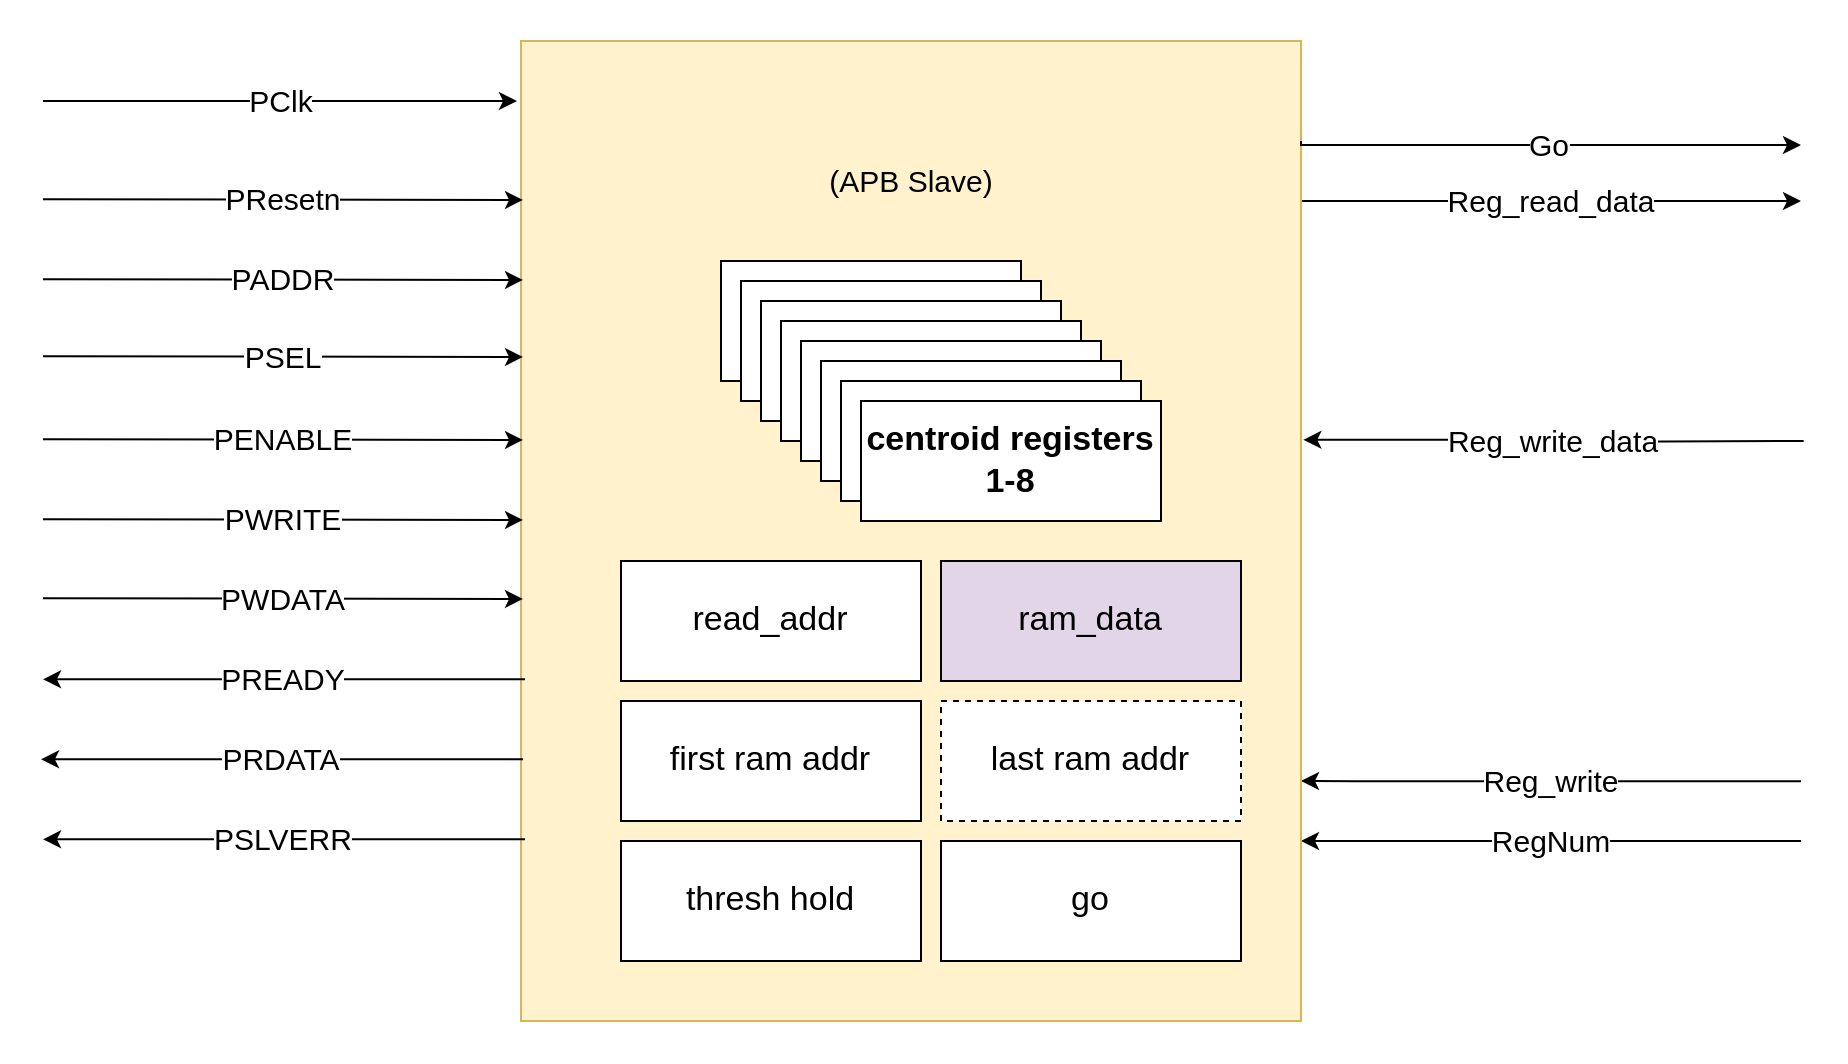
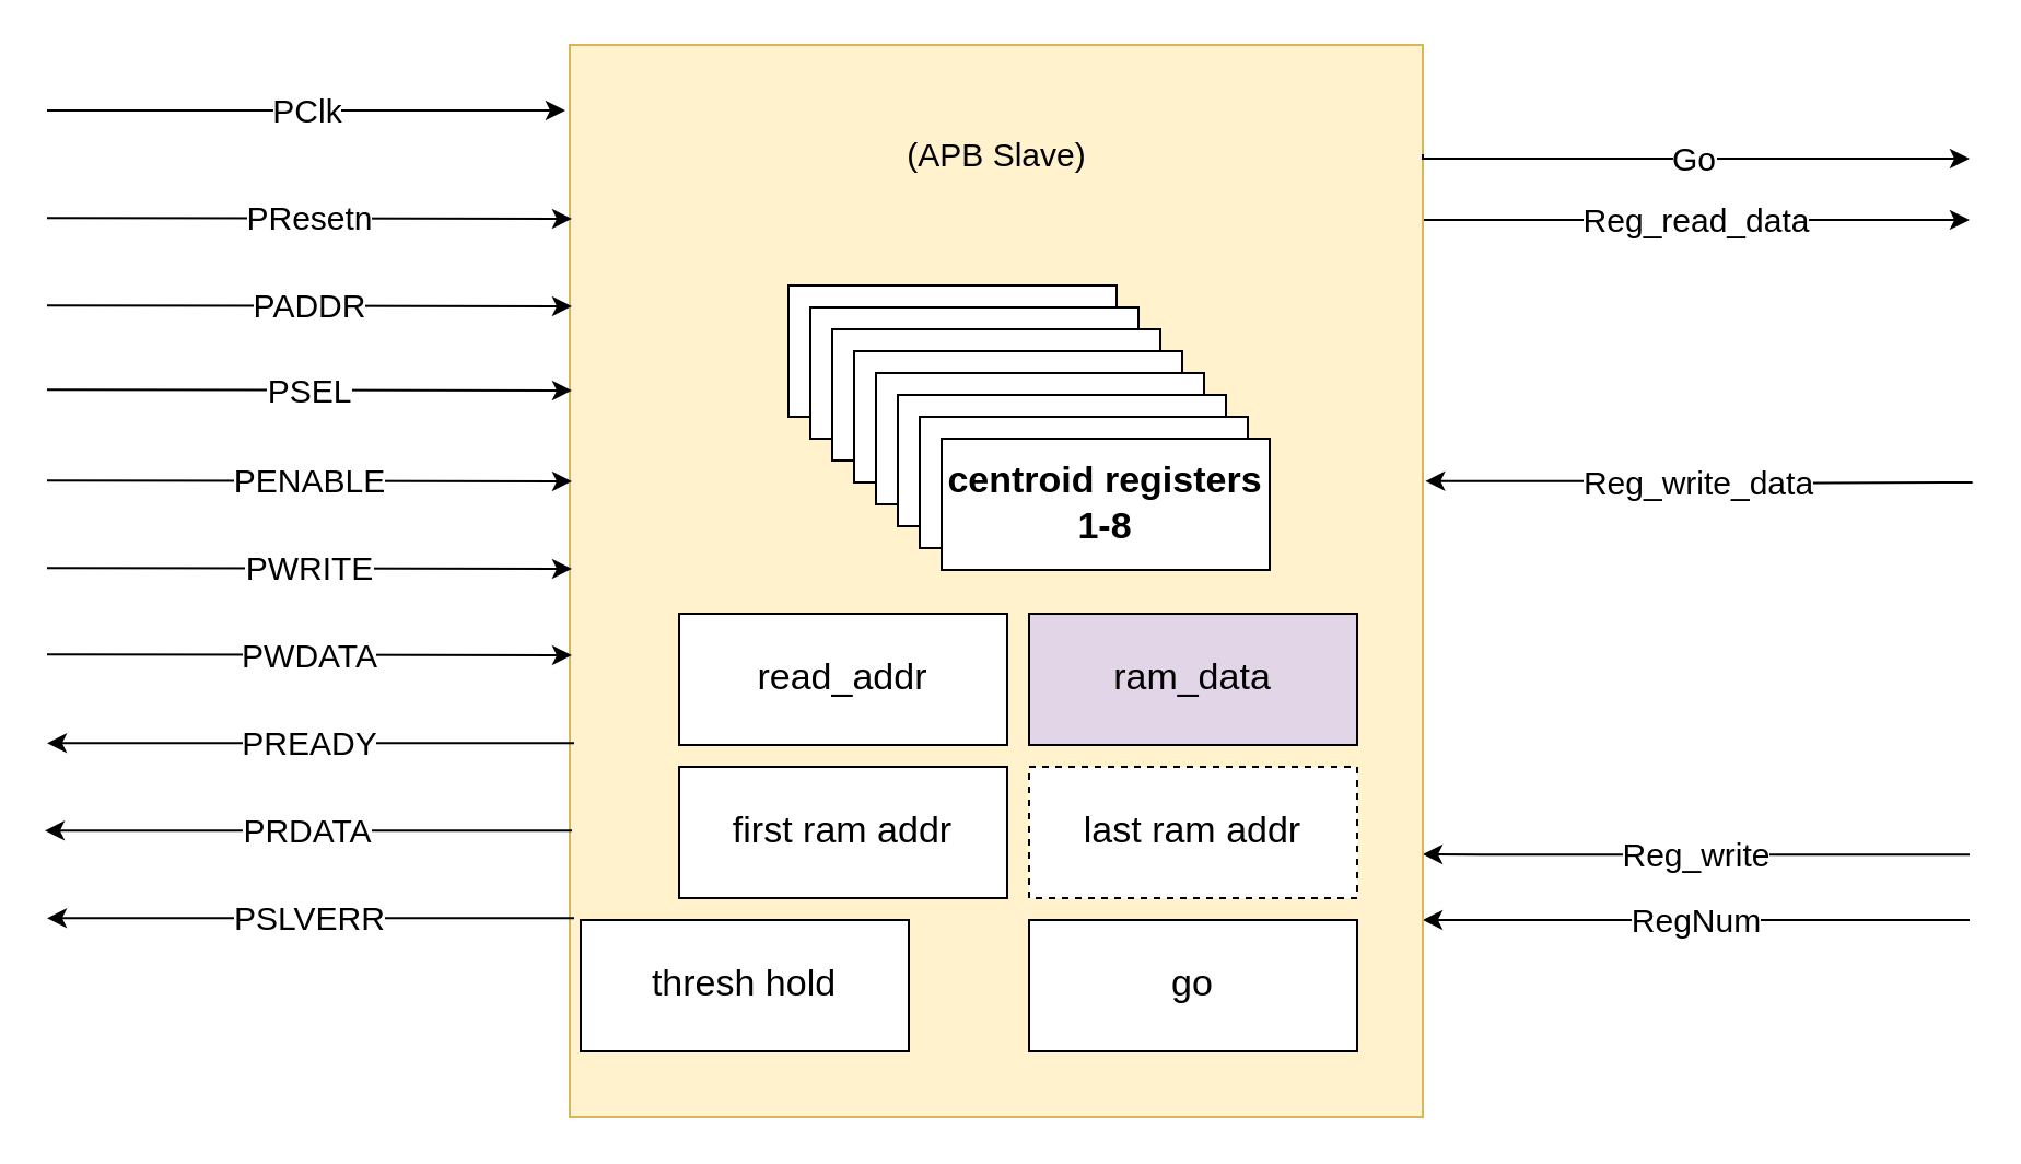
  <mxCell id="0" />
  <mxCell id="1" parent="0" />
  <mxCell id="2" value="RegNum" style="edgeStyle=orthogonalEdgeStyle;rounded=0;orthogonalLoop=1;jettySize=auto;html=1;entryX=1.001;entryY=0.909;entryDx=0;entryDy=0;entryPerimeter=0;fontSize=15;" edge="1" parent="1"><mxGeometry relative="1" as="geometry"><mxPoint x="900" y="420" as="sourcePoint" /><mxPoint x="650" y="419.96" as="targetPoint" /></mxGeometry></mxCell>
  <mxCell id="3" value="Reg_write" style="edgeStyle=orthogonalEdgeStyle;rounded=0;orthogonalLoop=1;jettySize=auto;html=1;entryX=1.011;entryY=0.818;entryDx=0;entryDy=0;entryPerimeter=0;fontSize=15;" edge="1" parent="1"><mxGeometry relative="1" as="geometry"><mxPoint x="900" y="390.08" as="sourcePoint" /><mxPoint x="650" y="390" as="targetPoint" /><Array as="points"><mxPoint x="677.36" y="390.08" /><mxPoint x="677.36" y="390.08" /></Array></mxGeometry></mxCell>
  <mxCell id="4" value="Reg_write_data" style="edgeStyle=orthogonalEdgeStyle;rounded=0;orthogonalLoop=1;jettySize=auto;html=1;exitX=0;exitY=0.75;exitDx=0;exitDy=0;fontSize=15;entryX=1.003;entryY=0.407;entryDx=0;entryDy=0;entryPerimeter=0;" edge="1" parent="1" target="6"><mxGeometry relative="1" as="geometry"><mxPoint x="901.32" y="220" as="sourcePoint" /><mxPoint x="700" y="220" as="targetPoint" /></mxGeometry></mxCell>
  <mxCell id="5" value="Reg_read_data" style="edgeStyle=orthogonalEdgeStyle;rounded=0;orthogonalLoop=1;jettySize=auto;html=1;fontSize=15;" edge="1" parent="1"><mxGeometry relative="1" as="geometry"><mxPoint x="650" y="100" as="sourcePoint" /><mxPoint x="900" y="100" as="targetPoint" /><Array as="points"><mxPoint x="870" y="100" /></Array></mxGeometry></mxCell>
  <mxCell id="6" value="" style="rounded=0;whiteSpace=wrap;html=1;fontSize=21;fontStyle=1;fillColor=#fff2cc;strokeColor=#d6b656;" vertex="1" parent="1"><mxGeometry x="260" y="20" width="390" height="490" as="geometry" /></mxCell>
  <mxCell id="7" value="PClk" style="endArrow=classic;html=1;fontSize=15;" edge="1" parent="1"><mxGeometry width="50" height="50" relative="1" as="geometry"><mxPoint x="21" y="50" as="sourcePoint" /><mxPoint x="258" y="50" as="targetPoint" /></mxGeometry></mxCell>
  <mxCell id="8" value="PResetn" style="endArrow=classic;html=1;fontSize=15;entryX=0;entryY=0.126;entryDx=0;entryDy=0;entryPerimeter=0;" edge="1" parent="1"><mxGeometry width="50" height="50" relative="1" as="geometry"><mxPoint x="21" y="99.17" as="sourcePoint" /><mxPoint x="261" y="99.49" as="targetPoint" /></mxGeometry></mxCell>
  <mxCell id="9" value="PADDR" style="endArrow=classic;html=1;fontSize=15;entryX=0;entryY=0.126;entryDx=0;entryDy=0;entryPerimeter=0;" edge="1" parent="1"><mxGeometry width="50" height="50" relative="1" as="geometry"><mxPoint x="21" y="139.17" as="sourcePoint" /><mxPoint x="261" y="139.49" as="targetPoint" /></mxGeometry></mxCell>
  <mxCell id="10" value="PSEL" style="endArrow=classic;html=1;fontSize=15;entryX=0;entryY=0.126;entryDx=0;entryDy=0;entryPerimeter=0;" edge="1" parent="1"><mxGeometry width="50" height="50" relative="1" as="geometry"><mxPoint x="21" y="177.67" as="sourcePoint" /><mxPoint x="261" y="177.99" as="targetPoint" /></mxGeometry></mxCell>
  <mxCell id="11" value="PENABLE" style="endArrow=classic;html=1;fontSize=15;entryX=0;entryY=0.126;entryDx=0;entryDy=0;entryPerimeter=0;" edge="1" parent="1"><mxGeometry width="50" height="50" relative="1" as="geometry"><mxPoint x="21" y="219.17" as="sourcePoint" /><mxPoint x="261" y="219.49" as="targetPoint" /></mxGeometry></mxCell>
  <mxCell id="12" value="PWRITE" style="endArrow=classic;html=1;fontSize=15;entryX=0;entryY=0.126;entryDx=0;entryDy=0;entryPerimeter=0;" edge="1" parent="1"><mxGeometry width="50" height="50" relative="1" as="geometry"><mxPoint x="21" y="259.17" as="sourcePoint" /><mxPoint x="261" y="259.49" as="targetPoint" /></mxGeometry></mxCell>
  <mxCell id="13" value="PWDATA" style="endArrow=classic;html=1;fontSize=15;entryX=0;entryY=0.126;entryDx=0;entryDy=0;entryPerimeter=0;" edge="1" parent="1"><mxGeometry width="50" height="50" relative="1" as="geometry"><mxPoint x="21" y="298.67" as="sourcePoint" /><mxPoint x="261" y="298.99" as="targetPoint" /></mxGeometry></mxCell>
  <mxCell id="14" value="PREADY" style="endArrow=classic;html=1;fontSize=15;" edge="1" parent="1"><mxGeometry width="50" height="50" relative="1" as="geometry"><mxPoint x="262" y="339.17" as="sourcePoint" /><mxPoint x="21" y="339.17" as="targetPoint" /></mxGeometry></mxCell>
  <mxCell id="15" value="PRDATA" style="endArrow=classic;html=1;fontSize=15;" edge="1" parent="1"><mxGeometry width="50" height="50" relative="1" as="geometry"><mxPoint x="261" y="379.17" as="sourcePoint" /><mxPoint x="20" y="379.17" as="targetPoint" /></mxGeometry></mxCell>
  <mxCell id="16" value="PSLVERR" style="endArrow=classic;html=1;fontSize=15;" edge="1" parent="1"><mxGeometry width="50" height="50" relative="1" as="geometry"><mxPoint x="262" y="419.17" as="sourcePoint" /><mxPoint x="21" y="419.17" as="targetPoint" /></mxGeometry></mxCell>
- <mxCell id="17" value="(APB Slave)" style="text;html=1;strokeColor=none;fillColor=none;align=center;verticalAlign=middle;whiteSpace=wrap;rounded=0;fontSize=15;fontColor=#000000;" vertex="1" parent="1"><mxGeometry x="409.5" y="80" width="91" height="20" as="geometry" /></mxCell>
+ <mxCell id="17" value="(APB Slave)" style="text;html=1;strokeColor=none;fillColor=none;align=center;verticalAlign=middle;whiteSpace=wrap;rounded=0;fontSize=15;fontColor=#000000;" vertex="1" parent="1"><mxGeometry x="409.5" y="60" width="91" height="20" as="geometry" /></mxCell>
  <mxCell id="18" value="" style="rounded=0;whiteSpace=wrap;html=1;" vertex="1" parent="1"><mxGeometry x="360" y="130" width="150" height="60" as="geometry" /></mxCell>
  <mxCell id="19" value="" style="rounded=0;whiteSpace=wrap;html=1;" vertex="1" parent="1"><mxGeometry x="370" y="140" width="150" height="60" as="geometry" /></mxCell>
  <mxCell id="20" value="" style="rounded=0;whiteSpace=wrap;html=1;" vertex="1" parent="1"><mxGeometry x="380" y="150" width="150" height="60" as="geometry" /></mxCell>
  <mxCell id="21" value="" style="rounded=0;whiteSpace=wrap;html=1;" vertex="1" parent="1"><mxGeometry x="390" y="160" width="150" height="60" as="geometry" /></mxCell>
  <mxCell id="22" value="" style="rounded=0;whiteSpace=wrap;html=1;" vertex="1" parent="1"><mxGeometry x="400" y="170" width="150" height="60" as="geometry" /></mxCell>
  <mxCell id="23" value="" style="rounded=0;whiteSpace=wrap;html=1;" vertex="1" parent="1"><mxGeometry x="410" y="180" width="150" height="60" as="geometry" /></mxCell>
  <mxCell id="24" value="" style="rounded=0;whiteSpace=wrap;html=1;" vertex="1" parent="1"><mxGeometry x="420" y="190" width="150" height="60" as="geometry" /></mxCell>
  <mxCell id="25" value="&lt;b&gt;&lt;font style=&quot;font-size: 17px&quot;&gt;centroid registers 1-8&lt;/font&gt;&lt;/b&gt;" style="rounded=0;whiteSpace=wrap;html=1;" vertex="1" parent="1"><mxGeometry x="430" y="200" width="150" height="60" as="geometry" /></mxCell>
  <mxCell id="26" value="&lt;font style=&quot;font-size: 17px&quot;&gt;read_addr&lt;/font&gt;" style="rounded=0;whiteSpace=wrap;html=1;" vertex="1" parent="1"><mxGeometry x="310" y="280" width="150" height="60" as="geometry" /></mxCell>
  <mxCell id="27" value="&lt;font style=&quot;font-size: 17px&quot;&gt;ram_data&lt;/font&gt;" style="rounded=0;whiteSpace=wrap;html=1;fillColor=#e1d5e7;" vertex="1" parent="1"><mxGeometry x="470" y="280" width="150" height="60" as="geometry" /></mxCell>
  <mxCell id="28" value="&lt;font style=&quot;font-size: 17px&quot;&gt;first ram addr&lt;/font&gt;" style="rounded=0;whiteSpace=wrap;html=1;" vertex="1" parent="1"><mxGeometry x="310" y="350" width="150" height="60" as="geometry" /></mxCell>
  <mxCell id="29" value="&lt;font style=&quot;font-size: 17px&quot;&gt;last ram addr&lt;/font&gt;" style="rounded=0;whiteSpace=wrap;html=1;dashed=1;" vertex="1" parent="1"><mxGeometry x="470" y="350" width="150" height="60" as="geometry" /></mxCell>
- <mxCell id="30" value="&lt;font style=&quot;font-size: 17px&quot;&gt;thresh hold&lt;/font&gt;" style="rounded=0;whiteSpace=wrap;html=1;" vertex="1" parent="1"><mxGeometry x="310" y="420" width="150" height="60" as="geometry" /></mxCell>
+ <mxCell id="30" value="&lt;font style=&quot;font-size: 17px&quot;&gt;thresh hold&lt;/font&gt;" style="rounded=0;whiteSpace=wrap;html=1;" vertex="1" parent="1"><mxGeometry x="265" y="420" width="150" height="60" as="geometry" /></mxCell>
  <mxCell id="31" value="Go" style="edgeStyle=orthogonalEdgeStyle;rounded=0;orthogonalLoop=1;jettySize=auto;html=1;fontSize=15;exitX=1.009;exitY=0.206;exitDx=0;exitDy=0;exitPerimeter=0;" edge="1" parent="1"><mxGeometry relative="1" as="geometry"><mxPoint x="650.01" y="70" as="sourcePoint" /><mxPoint x="900" y="72" as="targetPoint" /><Array as="points"><mxPoint x="650.5" y="72.28" /></Array></mxGeometry></mxCell>
  <mxCell id="32" value="&lt;span style=&quot;font-size: 17px&quot;&gt;go&lt;/span&gt;" style="rounded=0;whiteSpace=wrap;html=1;" vertex="1" parent="1"><mxGeometry x="470" y="420" width="150" height="60" as="geometry" /></mxCell>
